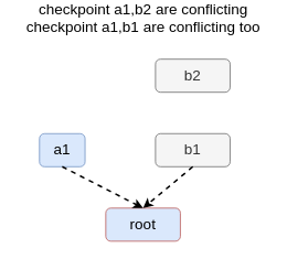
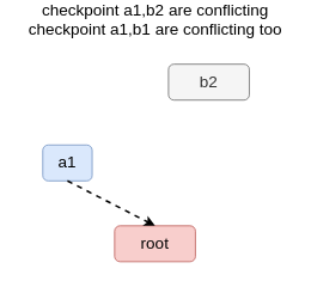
  <mxCell id="0" />
  <mxCell id="1" parent="0" />
- <mxCell id="2" value="&lt;font style=&quot;font-size: 18px;&quot;&gt;root&lt;/font&gt;" style="rounded=1;whiteSpace=wrap;html=1;fillColor=#dae8fc;strokeColor=#b85450;" vertex="1" parent="1"><mxGeometry x="127" y="250" width="90" height="40" as="geometry" /></mxCell>
- <mxCell id="3" value="&lt;span style=&quot;font-size: 18px;&quot;&gt;b1&lt;/span&gt;" style="rounded=1;whiteSpace=wrap;html=1;fillColor=#f5f5f5;fontColor=#333333;strokeColor=#666666;" vertex="1" parent="1"><mxGeometry x="187" y="160" width="90" height="40" as="geometry" /></mxCell>
+ <mxCell id="2" value="&lt;font style=&quot;font-size: 18px;&quot;&gt;root&lt;/font&gt;" style="rounded=1;whiteSpace=wrap;html=1;fillColor=#f8cecc;strokeColor=#b85450;" vertex="1" parent="1"><mxGeometry x="127" y="250" width="90" height="40" as="geometry" /></mxCell>
  <mxCell id="4" value="&lt;font style=&quot;font-size: 18px;&quot;&gt;a1&lt;/font&gt;" style="rounded=1;whiteSpace=wrap;html=1;fillColor=#dae8fc;strokeColor=#6c8ebf;" vertex="1" parent="1"><mxGeometry x="47" y="160" width="55" height="40" as="geometry" /></mxCell>
  <mxCell id="5" value="&lt;font style=&quot;font-size: 18px;&quot;&gt;b2&lt;/font&gt;" style="rounded=1;whiteSpace=wrap;html=1;fillColor=#f5f5f5;fontColor=#333333;strokeColor=#666666;" vertex="1" parent="1"><mxGeometry x="187" y="70" width="90" height="40" as="geometry" /></mxCell>
- <mxCell id="6" value="" style="endArrow=classic;html=1;rounded=0;fontSize=18;strokeWidth=2;dashed=1;exitX=0.5;exitY=1;exitDx=0;exitDy=0;entryX=0.5;entryY=0;entryDx=0;entryDy=0;" edge="1" parent="1" source="3" target="2"><mxGeometry width="50" height="50" relative="1" as="geometry"><mxPoint x="167" y="260" as="sourcePoint" /><mxPoint x="217" y="210" as="targetPoint" /></mxGeometry></mxCell>
  <mxCell id="7" value="" style="endArrow=classic;html=1;rounded=0;fontSize=18;strokeWidth=2;dashed=1;exitX=0.5;exitY=1;exitDx=0;exitDy=0;entryX=0.5;entryY=0;entryDx=0;entryDy=0;" edge="1" parent="1" source="4" target="2"><mxGeometry width="50" height="50" relative="1" as="geometry"><mxPoint x="272" y="130" as="sourcePoint" /><mxPoint x="242" y="170" as="targetPoint" /></mxGeometry></mxCell>
  <mxCell id="8" value="checkpoint a1,b2 are conflicting&lt;br&gt;checkpoint a1,b1 are conflicting too" style="text;html=1;strokeColor=none;fillColor=none;align=center;verticalAlign=middle;whiteSpace=wrap;rounded=0;fontSize=18;" vertex="1" parent="1"><mxGeometry x="20.75" y="20" width="302.5" as="geometry" /></mxCell>
